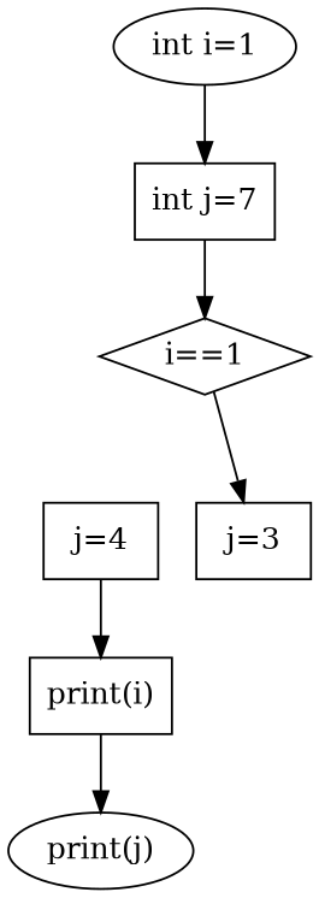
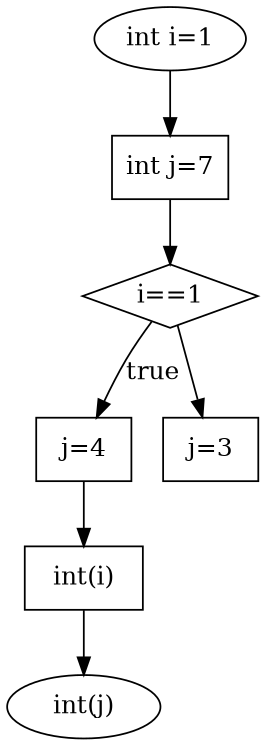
  digraph {
    node [shape=box]
    "int i=1" [shape=oval]
    n2 [label="int j=7"]
    "i==1" [shape=diamond]
    n4 [label="j=4"]
    "j=3"
-   "print(i)"
-   "print(j)" [shape=oval]
+   "print(i)" [label="int(i)"]
+   "print(j)" [shape=oval label="int(j)"]
    "int i=1" -> n2
    n2 -> "i==1"
+   "i==1" -> n4 [label=true]
    "i==1" -> "j=3"
    n4 -> "print(i)"
    "print(i)" -> "print(j)"
  }
